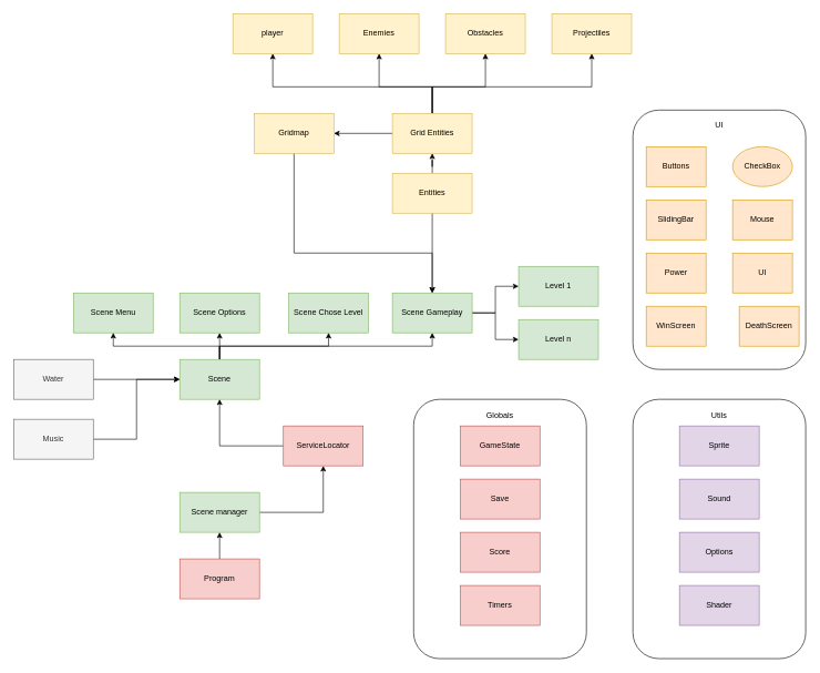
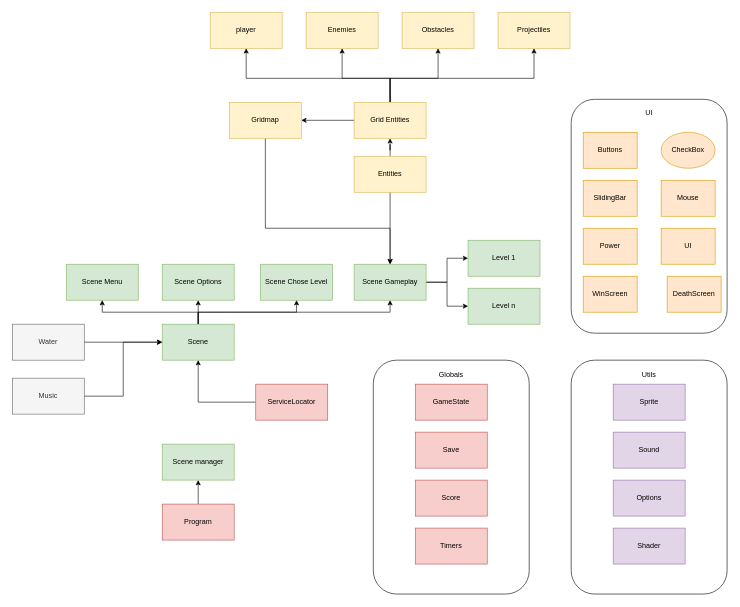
  <mxCell id="0" />
  <mxCell id="1" parent="0" />
  <mxCell id="2" value="" style="rounded=1;whiteSpace=wrap;html=1;" vertex="1" parent="1"><mxGeometry x="952" y="600" width="260" height="390" as="geometry" /></mxCell>
- <mxCell id="3" style="edgeStyle=orthogonalEdgeStyle;rounded=0;orthogonalLoop=1;jettySize=auto;html=1;entryX=0.5;entryY=1;entryDx=0;entryDy=0;" edge="1" parent="1" source="4" target="49"><mxGeometry relative="1" as="geometry" /></mxCell>
  <mxCell id="4" value="Scene manager" style="rounded=0;whiteSpace=wrap;html=1;fillColor=#d5e8d4;strokeColor=#82b366;" vertex="1" parent="1"><mxGeometry x="270" y="740" width="120" height="60" as="geometry" /></mxCell>
  <mxCell id="5" value="Scene Menu" style="rounded=0;whiteSpace=wrap;html=1;fillColor=#d5e8d4;strokeColor=#82b366;" vertex="1" parent="1"><mxGeometry x="110" y="440" width="120" height="60" as="geometry" /></mxCell>
  <mxCell id="6" value="Scene Chose Level" style="rounded=0;whiteSpace=wrap;html=1;fillColor=#d5e8d4;strokeColor=#82b366;" vertex="1" parent="1"><mxGeometry x="434" y="440" width="120" height="60" as="geometry" /></mxCell>
  <mxCell id="7" style="edgeStyle=orthogonalEdgeStyle;rounded=0;orthogonalLoop=1;jettySize=auto;html=1;entryX=0.5;entryY=1;entryDx=0;entryDy=0;" edge="1" parent="1" source="11" target="12"><mxGeometry relative="1" as="geometry" /></mxCell>
  <mxCell id="8" style="edgeStyle=orthogonalEdgeStyle;rounded=0;orthogonalLoop=1;jettySize=auto;html=1;entryX=0.5;entryY=1;entryDx=0;entryDy=0;" edge="1" parent="1" source="11" target="5"><mxGeometry relative="1" as="geometry"><Array as="points"><mxPoint x="330" y="520" /><mxPoint x="170" y="520" /></Array></mxGeometry></mxCell>
  <mxCell id="9" style="edgeStyle=orthogonalEdgeStyle;rounded=0;orthogonalLoop=1;jettySize=auto;html=1;entryX=0.5;entryY=1;entryDx=0;entryDy=0;" edge="1" parent="1" source="11" target="6"><mxGeometry relative="1" as="geometry"><Array as="points"><mxPoint x="330" y="520" /><mxPoint x="494" y="520" /></Array></mxGeometry></mxCell>
  <mxCell id="10" style="edgeStyle=orthogonalEdgeStyle;rounded=0;orthogonalLoop=1;jettySize=auto;html=1;" edge="1" parent="1" source="11" target="15"><mxGeometry relative="1" as="geometry"><Array as="points"><mxPoint x="330" y="520" /><mxPoint x="650" y="520" /></Array></mxGeometry></mxCell>
  <mxCell id="11" value="Scene" style="rounded=0;whiteSpace=wrap;html=1;fillColor=#d5e8d4;strokeColor=#82b366;" vertex="1" parent="1"><mxGeometry x="270" y="540" width="120" height="60" as="geometry" /></mxCell>
  <mxCell id="12" value="Scene Options" style="rounded=0;whiteSpace=wrap;html=1;fillColor=#d5e8d4;strokeColor=#82b366;" vertex="1" parent="1"><mxGeometry x="270" y="440" width="120" height="60" as="geometry" /></mxCell>
  <mxCell id="13" style="edgeStyle=orthogonalEdgeStyle;rounded=0;orthogonalLoop=1;jettySize=auto;html=1;entryX=0;entryY=0.5;entryDx=0;entryDy=0;" edge="1" parent="1" source="15" target="16"><mxGeometry relative="1" as="geometry" /></mxCell>
  <mxCell id="14" style="edgeStyle=orthogonalEdgeStyle;rounded=0;orthogonalLoop=1;jettySize=auto;html=1;entryX=0;entryY=0.5;entryDx=0;entryDy=0;" edge="1" parent="1" source="15" target="17"><mxGeometry relative="1" as="geometry" /></mxCell>
  <mxCell id="15" value="Scene Gameplay" style="rounded=0;whiteSpace=wrap;html=1;fillColor=#d5e8d4;strokeColor=#82b366;" vertex="1" parent="1"><mxGeometry x="590" y="440" width="120" height="60" as="geometry" /></mxCell>
  <mxCell id="16" value="Level 1" style="rounded=0;whiteSpace=wrap;html=1;fillColor=#d5e8d4;strokeColor=#82b366;" vertex="1" parent="1"><mxGeometry x="780" y="400" width="120" height="60" as="geometry" /></mxCell>
  <mxCell id="17" value="Level n" style="rounded=0;whiteSpace=wrap;html=1;fillColor=#d5e8d4;strokeColor=#82b366;" vertex="1" parent="1"><mxGeometry x="780" y="480" width="120" height="60" as="geometry" /></mxCell>
  <mxCell id="18" style="edgeStyle=orthogonalEdgeStyle;rounded=0;orthogonalLoop=1;jettySize=auto;html=1;entryX=0.5;entryY=1;entryDx=0;entryDy=0;" edge="1" parent="1" source="19" target="4"><mxGeometry relative="1" as="geometry" /></mxCell>
  <mxCell id="19" value="Program" style="rounded=0;whiteSpace=wrap;html=1;fillColor=#f8cecc;strokeColor=#b85450;" vertex="1" parent="1"><mxGeometry x="270" y="840" width="120" height="60" as="geometry" /></mxCell>
  <mxCell id="20" style="edgeStyle=orthogonalEdgeStyle;rounded=0;orthogonalLoop=1;jettySize=auto;html=1;entryX=0;entryY=0.5;entryDx=0;entryDy=0;" edge="1" parent="1" source="21" target="11"><mxGeometry relative="1" as="geometry" /></mxCell>
  <mxCell id="21" value="Music" style="rounded=0;whiteSpace=wrap;html=1;fillColor=#f5f5f5;fontColor=#333333;strokeColor=#666666;" vertex="1" parent="1"><mxGeometry x="20" y="630" width="120" height="60" as="geometry" /></mxCell>
  <mxCell id="22" style="edgeStyle=orthogonalEdgeStyle;rounded=0;orthogonalLoop=1;jettySize=auto;html=1;entryX=0;entryY=0.5;entryDx=0;entryDy=0;" edge="1" parent="1" source="23" target="11"><mxGeometry relative="1" as="geometry" /></mxCell>
  <mxCell id="23" value="Water" style="rounded=0;whiteSpace=wrap;html=1;fillColor=#f5f5f5;fontColor=#333333;strokeColor=#666666;" vertex="1" parent="1"><mxGeometry x="20" y="540" width="120" height="60" as="geometry" /></mxCell>
  <mxCell id="24" style="edgeStyle=orthogonalEdgeStyle;rounded=0;orthogonalLoop=1;jettySize=auto;html=1;entryX=0.5;entryY=0;entryDx=0;entryDy=0;" edge="1" parent="1" source="26" target="15"><mxGeometry relative="1" as="geometry" /></mxCell>
  <mxCell id="25" style="edgeStyle=orthogonalEdgeStyle;rounded=0;orthogonalLoop=1;jettySize=auto;html=1;entryX=0.5;entryY=1;entryDx=0;entryDy=0;" edge="1" parent="1" source="26" target="32"><mxGeometry relative="1" as="geometry" /></mxCell>
  <mxCell id="26" value="&lt;div&gt;Entities&lt;/div&gt;" style="rounded=0;whiteSpace=wrap;html=1;fillColor=#fff2cc;strokeColor=#d6b656;" vertex="1" parent="1"><mxGeometry x="590" y="260" width="120" height="60" as="geometry" /></mxCell>
  <mxCell id="27" style="edgeStyle=orthogonalEdgeStyle;rounded=0;orthogonalLoop=1;jettySize=auto;html=1;entryX=0.5;entryY=1;entryDx=0;entryDy=0;" edge="1" parent="1" source="32" target="35"><mxGeometry relative="1" as="geometry"><Array as="points"><mxPoint x="650" y="130" /><mxPoint x="730" y="130" /></Array></mxGeometry></mxCell>
  <mxCell id="28" style="edgeStyle=orthogonalEdgeStyle;rounded=0;orthogonalLoop=1;jettySize=auto;html=1;entryX=0.5;entryY=1;entryDx=0;entryDy=0;" edge="1" parent="1" source="32" target="34"><mxGeometry relative="1" as="geometry"><Array as="points"><mxPoint x="650" y="130" /><mxPoint x="570" y="130" /></Array></mxGeometry></mxCell>
  <mxCell id="29" style="edgeStyle=orthogonalEdgeStyle;rounded=0;orthogonalLoop=1;jettySize=auto;html=1;entryX=0.5;entryY=1;entryDx=0;entryDy=0;" edge="1" parent="1" source="32" target="36"><mxGeometry relative="1" as="geometry"><Array as="points"><mxPoint x="650" y="130" /><mxPoint x="890" y="130" /></Array></mxGeometry></mxCell>
  <mxCell id="30" style="edgeStyle=orthogonalEdgeStyle;rounded=0;orthogonalLoop=1;jettySize=auto;html=1;entryX=0.5;entryY=1;entryDx=0;entryDy=0;" edge="1" parent="1" source="32" target="33"><mxGeometry relative="1" as="geometry"><Array as="points"><mxPoint x="650" y="130" /><mxPoint x="410" y="130" /></Array></mxGeometry></mxCell>
  <mxCell id="31" style="edgeStyle=orthogonalEdgeStyle;rounded=0;orthogonalLoop=1;jettySize=auto;html=1;entryX=1;entryY=0.5;entryDx=0;entryDy=0;" edge="1" parent="1" source="32" target="61"><mxGeometry relative="1" as="geometry" /></mxCell>
  <mxCell id="32" value="Grid Entities" style="rounded=0;whiteSpace=wrap;html=1;fillColor=#fff2cc;strokeColor=#d6b656;" vertex="1" parent="1"><mxGeometry x="590" y="170" width="120" height="60" as="geometry" /></mxCell>
  <mxCell id="33" value="player" style="rounded=0;whiteSpace=wrap;html=1;fillColor=#fff2cc;strokeColor=#d6b656;" vertex="1" parent="1"><mxGeometry x="350" y="20" width="120" height="60" as="geometry" /></mxCell>
  <mxCell id="34" value="Enemies" style="rounded=0;whiteSpace=wrap;html=1;fillColor=#fff2cc;strokeColor=#d6b656;" vertex="1" parent="1"><mxGeometry x="510" y="20" width="120" height="60" as="geometry" /></mxCell>
  <mxCell id="35" value="Obstacles" style="rounded=0;whiteSpace=wrap;html=1;fillColor=#fff2cc;strokeColor=#d6b656;" vertex="1" parent="1"><mxGeometry x="670" y="20" width="120" height="60" as="geometry" /></mxCell>
  <mxCell id="36" value="Projectiles" style="rounded=0;whiteSpace=wrap;html=1;fillColor=#fff2cc;strokeColor=#d6b656;" vertex="1" parent="1"><mxGeometry x="830" y="20" width="120" height="60" as="geometry" /></mxCell>
  <mxCell id="37" value="Sprite" style="rounded=0;whiteSpace=wrap;html=1;fillColor=#e1d5e7;strokeColor=#9673a6;" vertex="1" parent="1"><mxGeometry x="1022" y="640" width="120" height="60" as="geometry" /></mxCell>
  <mxCell id="38" value="Sound" style="rounded=0;whiteSpace=wrap;html=1;fillColor=#e1d5e7;strokeColor=#9673a6;" vertex="1" parent="1"><mxGeometry x="1022" y="720" width="120" height="60" as="geometry" /></mxCell>
  <mxCell id="39" value="Options" style="rounded=0;whiteSpace=wrap;html=1;fillColor=#e1d5e7;strokeColor=#9673a6;" vertex="1" parent="1"><mxGeometry x="1022" y="800" width="120" height="60" as="geometry" /></mxCell>
  <mxCell id="40" value="Shader" style="rounded=0;whiteSpace=wrap;html=1;fillColor=#e1d5e7;strokeColor=#9673a6;" vertex="1" parent="1"><mxGeometry x="1022" y="880" width="120" height="60" as="geometry" /></mxCell>
  <mxCell id="41" value="Utils" style="text;html=1;align=center;verticalAlign=middle;whiteSpace=wrap;rounded=0;" vertex="1" parent="1"><mxGeometry x="1052" y="610" width="60" height="30" as="geometry" /></mxCell>
  <mxCell id="42" value="" style="rounded=1;whiteSpace=wrap;html=1;" vertex="1" parent="1"><mxGeometry x="622" y="600" width="260" height="390" as="geometry" /></mxCell>
  <mxCell id="43" value="GameState" style="rounded=0;whiteSpace=wrap;html=1;fillColor=#f8cecc;strokeColor=#b85450;" vertex="1" parent="1"><mxGeometry x="692" y="640" width="120" height="60" as="geometry" /></mxCell>
  <mxCell id="44" value="Save" style="rounded=0;whiteSpace=wrap;html=1;fillColor=#f8cecc;strokeColor=#b85450;" vertex="1" parent="1"><mxGeometry x="692" y="720" width="120" height="60" as="geometry" /></mxCell>
  <mxCell id="45" value="Score" style="rounded=0;whiteSpace=wrap;html=1;fillColor=#f8cecc;strokeColor=#b85450;" vertex="1" parent="1"><mxGeometry x="692" y="800" width="120" height="60" as="geometry" /></mxCell>
  <mxCell id="46" value="Timers" style="rounded=0;whiteSpace=wrap;html=1;fillColor=#f8cecc;strokeColor=#b85450;" vertex="1" parent="1"><mxGeometry x="692" y="880" width="120" height="60" as="geometry" /></mxCell>
  <mxCell id="47" value="Globals" style="text;html=1;align=center;verticalAlign=middle;whiteSpace=wrap;rounded=0;" vertex="1" parent="1"><mxGeometry x="722" y="610" width="60" height="30" as="geometry" /></mxCell>
  <mxCell id="48" style="edgeStyle=orthogonalEdgeStyle;rounded=0;orthogonalLoop=1;jettySize=auto;html=1;entryX=0.5;entryY=1;entryDx=0;entryDy=0;" edge="1" parent="1" source="49" target="11"><mxGeometry relative="1" as="geometry" /></mxCell>
  <mxCell id="49" value="ServiceLocator" style="rounded=0;whiteSpace=wrap;html=1;fillColor=#f8cecc;strokeColor=#b85450;" vertex="1" parent="1"><mxGeometry x="426" y="640" width="120" height="60" as="geometry" /></mxCell>
  <mxCell id="50" value="" style="rounded=1;whiteSpace=wrap;html=1;" vertex="1" parent="1"><mxGeometry x="952" y="165" width="260" height="390" as="geometry" /></mxCell>
  <mxCell id="51" value="Buttons" style="rounded=0;whiteSpace=wrap;html=1;fillColor=#ffe6cc;strokeColor=#d79b00;" vertex="1" parent="1"><mxGeometry x="972" y="220" width="90" height="60" as="geometry" /></mxCell>
  <mxCell id="52" value="UI" style="text;html=1;align=center;verticalAlign=middle;whiteSpace=wrap;rounded=0;" vertex="1" parent="1"><mxGeometry x="1052" y="175" width="60" height="25" as="geometry" /></mxCell>
  <mxCell id="53" value="CheckBox" style="ellipse;whiteSpace=wrap;html=1;fillColor=#ffe6cc;strokeColor=#d79b00;" vertex="1" parent="1"><mxGeometry x="1102" y="220" width="90" height="60" as="geometry" /></mxCell>
  <mxCell id="54" value="SlidingBar" style="rounded=0;whiteSpace=wrap;html=1;fillColor=#ffe6cc;strokeColor=#d79b00;" vertex="1" parent="1"><mxGeometry x="972" y="300" width="90" height="60" as="geometry" /></mxCell>
  <mxCell id="55" value="Mouse" style="rounded=0;whiteSpace=wrap;html=1;fillColor=#ffe6cc;strokeColor=#d79b00;" vertex="1" parent="1"><mxGeometry x="1102" y="300" width="90" height="60" as="geometry" /></mxCell>
  <mxCell id="56" value="Power" style="rounded=0;whiteSpace=wrap;html=1;fillColor=#ffe6cc;strokeColor=#d79b00;" vertex="1" parent="1"><mxGeometry x="972" y="380" width="90" height="60" as="geometry" /></mxCell>
  <mxCell id="57" value="UI" style="rounded=0;whiteSpace=wrap;html=1;fillColor=#ffe6cc;strokeColor=#d79b00;" vertex="1" parent="1"><mxGeometry x="1102" y="380" width="90" height="60" as="geometry" /></mxCell>
  <mxCell id="58" value="WinScreen" style="rounded=0;whiteSpace=wrap;html=1;fillColor=#ffe6cc;strokeColor=#d79b00;" vertex="1" parent="1"><mxGeometry x="972" y="460" width="90" height="60" as="geometry" /></mxCell>
  <mxCell id="59" value="DeathScreen" style="rounded=0;whiteSpace=wrap;html=1;fillColor=#ffe6cc;strokeColor=#d79b00;" vertex="1" parent="1"><mxGeometry x="1112" y="460" width="90" height="60" as="geometry" /></mxCell>
  <mxCell id="60" style="edgeStyle=orthogonalEdgeStyle;rounded=0;orthogonalLoop=1;jettySize=auto;html=1;entryX=0.5;entryY=0;entryDx=0;entryDy=0;" edge="1" parent="1" source="61" target="15"><mxGeometry relative="1" as="geometry"><Array as="points"><mxPoint x="442" y="380" /><mxPoint x="650" y="380" /></Array></mxGeometry></mxCell>
  <mxCell id="61" value="Gridmap" style="rounded=0;whiteSpace=wrap;html=1;fillColor=#fff2cc;strokeColor=#d6b656;" vertex="1" parent="1"><mxGeometry x="382" y="170" width="120" height="60" as="geometry" /></mxCell>
